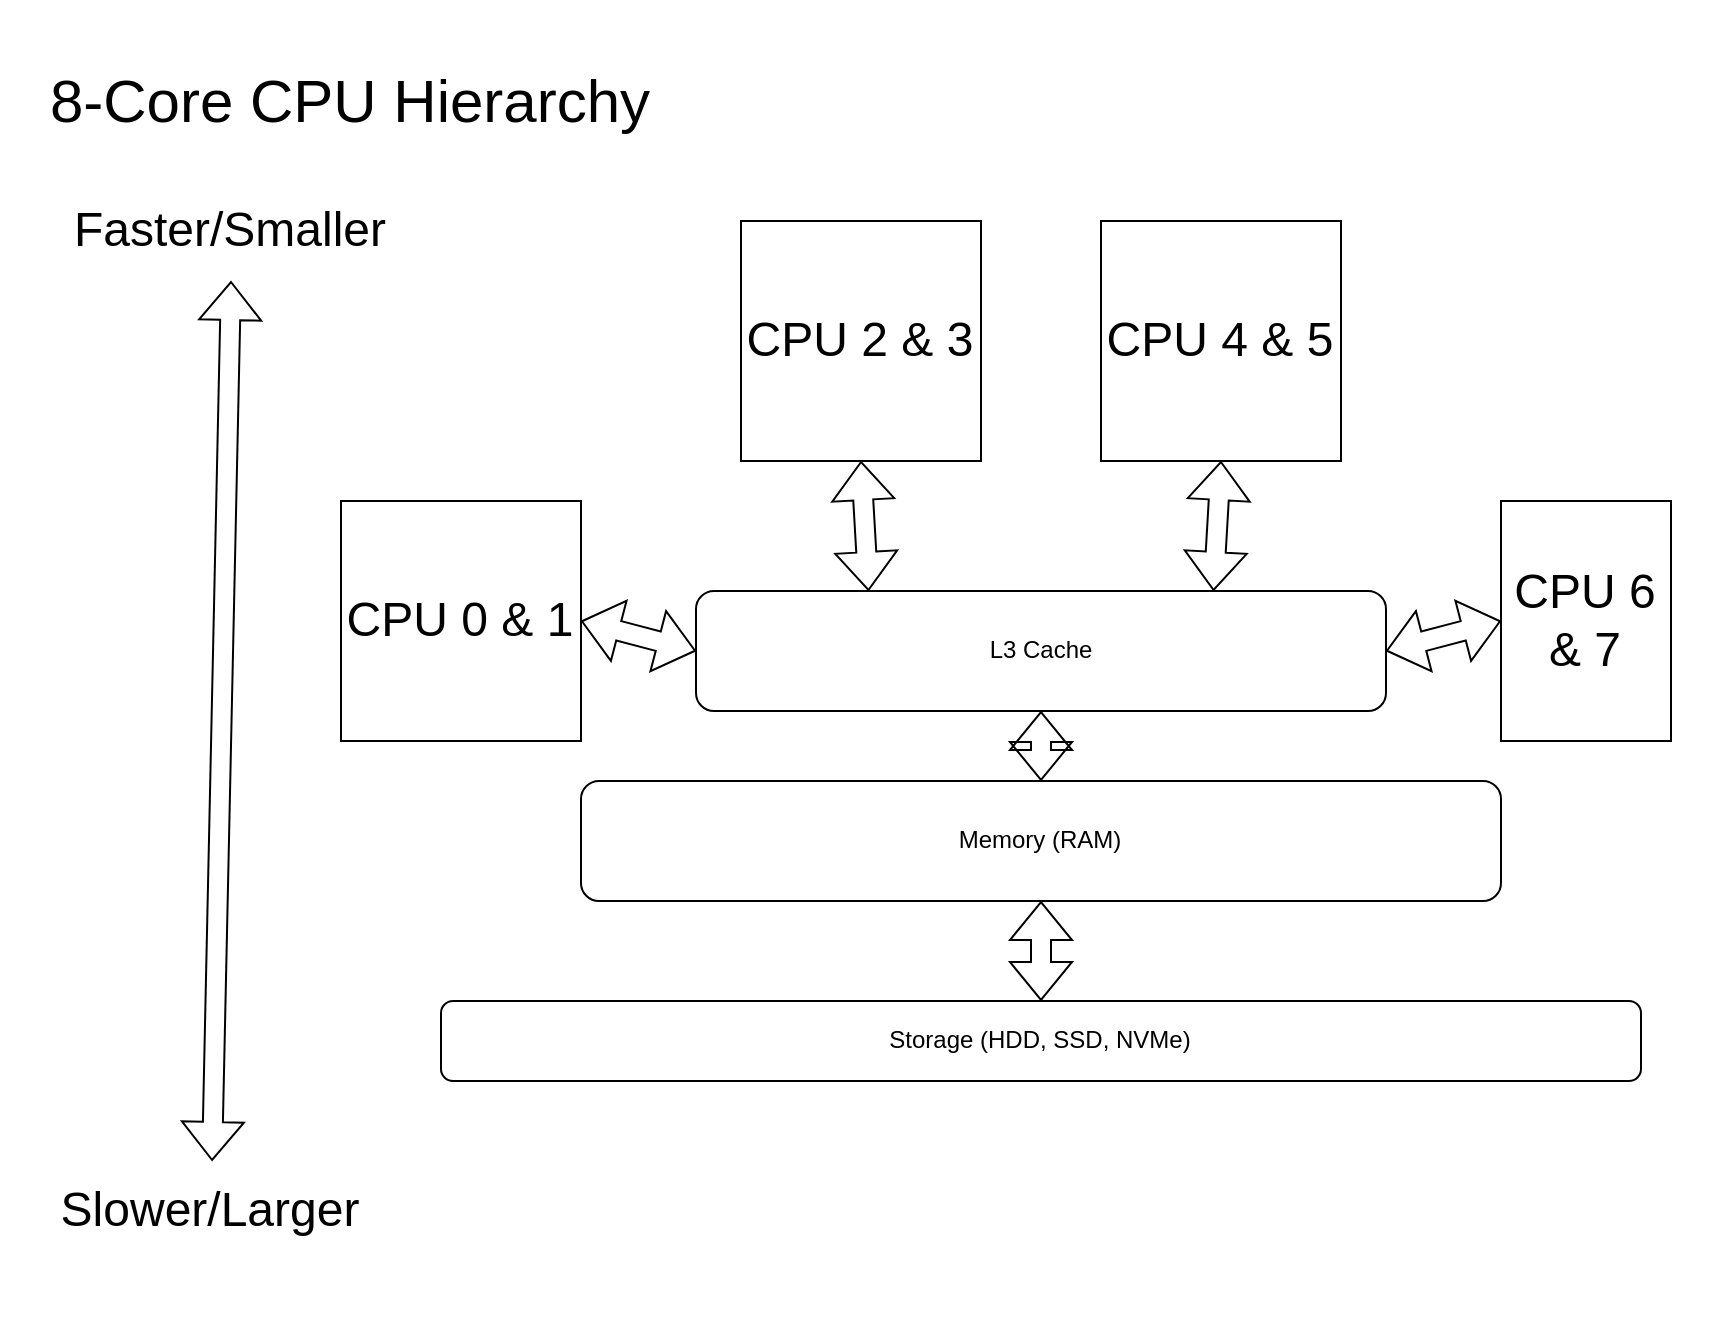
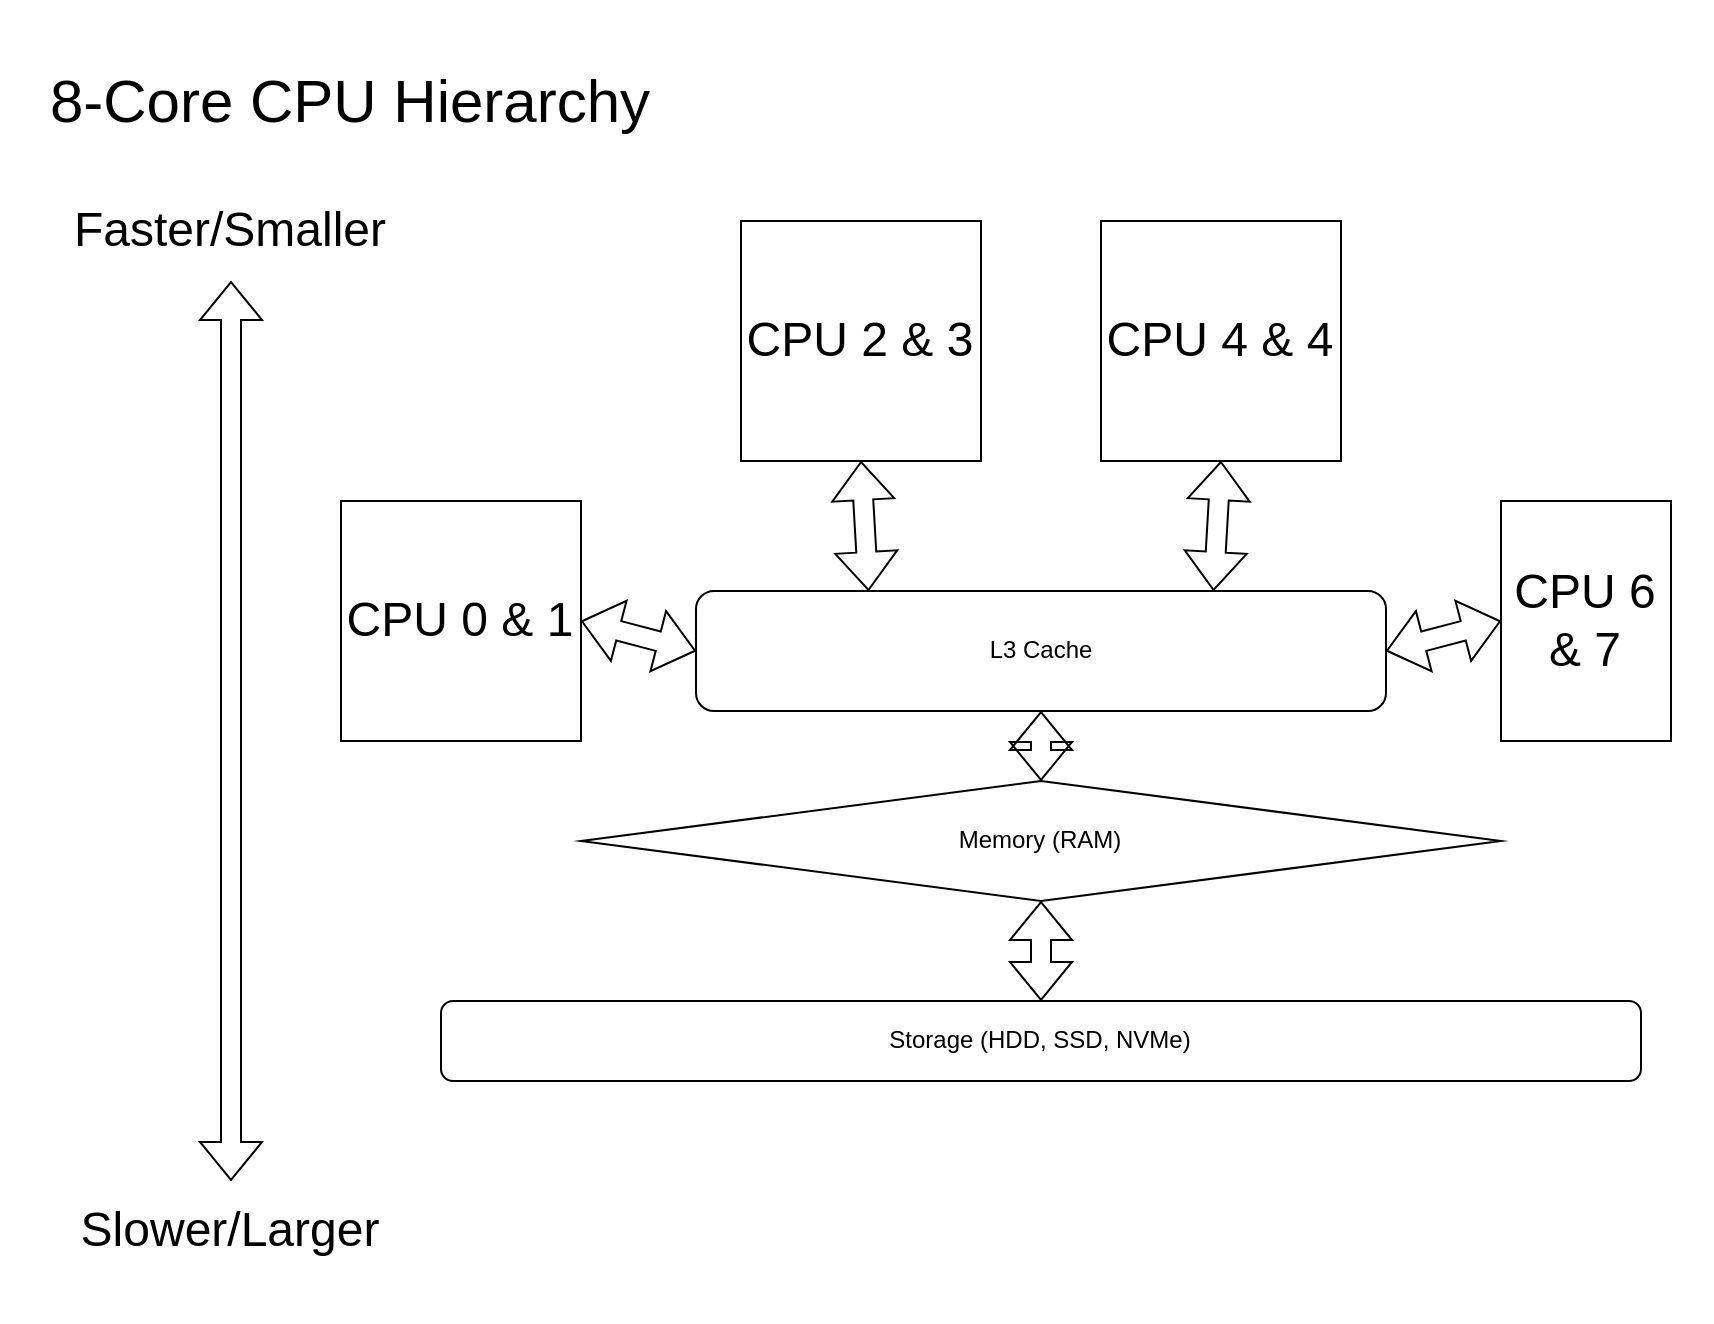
  <mxCell id="0" />
  <mxCell id="1" parent="0" />
  <mxCell id="2" value="L3 Cache" style="rounded=1;whiteSpace=wrap;html=1;" parent="1" vertex="1"><mxGeometry x="347.5" y="295" width="345" height="60" as="geometry" /></mxCell>
- <mxCell id="3" value="Memory (RAM)" style="rounded=1;whiteSpace=wrap;html=1;" parent="1" vertex="1"><mxGeometry x="290" y="390" width="460" height="60" as="geometry" /></mxCell>
+ <mxCell id="3" value="Memory (RAM)" style="rhombus;whiteSpace=wrap;html=1;" parent="1" vertex="1"><mxGeometry x="290" y="390" width="460" height="60" as="geometry" /></mxCell>
  <mxCell id="4" value="Storage (HDD, SSD, NVMe)" style="rounded=1;whiteSpace=wrap;html=1;" parent="1" vertex="1"><mxGeometry x="220" y="500" width="600" height="40" as="geometry" /></mxCell>
  <mxCell id="5" value="&lt;font style=&quot;font-size: 24px;&quot;&gt;Faster/Smaller&lt;/font&gt;" style="text;html=1;strokeColor=none;fillColor=none;align=center;verticalAlign=middle;whiteSpace=wrap;rounded=0;" parent="1" vertex="1"><mxGeometry x="20" y="90" width="190" height="50" as="geometry" /></mxCell>
- <mxCell id="6" value="&lt;font style=&quot;font-size: 24px;&quot;&gt;Slower/Larger&lt;/font&gt;" style="text;html=1;strokeColor=none;fillColor=none;align=center;verticalAlign=middle;whiteSpace=wrap;rounded=0;" parent="1" vertex="1"><mxGeometry x="10" y="580" width="190" height="50" as="geometry" /></mxCell>
+ <mxCell id="6" value="&lt;font style=&quot;font-size: 24px;&quot;&gt;Slower/Larger&lt;/font&gt;" style="text;html=1;strokeColor=none;fillColor=none;align=center;verticalAlign=middle;whiteSpace=wrap;rounded=0;" parent="1" vertex="1"><mxGeometry x="20" y="590" width="190" height="50" as="geometry" /></mxCell>
  <mxCell id="7" value="" style="shape=flexArrow;endArrow=classic;startArrow=classic;html=1;rounded=0;entryX=0.5;entryY=1;entryDx=0;entryDy=0;exitX=0.25;exitY=0;exitDx=0;exitDy=0;" edge="1" parent="1" source="2" target="12"><mxGeometry width="100" height="100" relative="1" as="geometry"><mxPoint x="464.5" y="330" as="sourcePoint" /><mxPoint x="520" y="230" as="targetPoint" /></mxGeometry></mxCell>
  <mxCell id="8" value="" style="shape=flexArrow;endArrow=classic;startArrow=classic;html=1;rounded=0;entryX=0.5;entryY=1;entryDx=0;entryDy=0;exitX=0.5;exitY=0;exitDx=0;exitDy=0;" edge="1" parent="1" source="3" target="2"><mxGeometry width="100" height="100" relative="1" as="geometry"><mxPoint x="529.5" y="290" as="sourcePoint" /><mxPoint x="529.5" y="240" as="targetPoint" /></mxGeometry></mxCell>
  <mxCell id="9" value="" style="shape=flexArrow;endArrow=classic;startArrow=classic;html=1;rounded=0;entryX=0.5;entryY=1;entryDx=0;entryDy=0;" edge="1" parent="1" source="4" target="3"><mxGeometry width="100" height="100" relative="1" as="geometry"><mxPoint x="530.5" y="400" as="sourcePoint" /><mxPoint x="530.5" y="350" as="targetPoint" /></mxGeometry></mxCell>
  <mxCell id="10" value="" style="shape=flexArrow;endArrow=classic;startArrow=classic;html=1;rounded=0;entryX=0.5;entryY=1;entryDx=0;entryDy=0;" edge="1" parent="1" source="6" target="5"><mxGeometry width="100" height="100" relative="1" as="geometry"><mxPoint x="120" y="380" as="sourcePoint" /><mxPoint x="220" y="280" as="targetPoint" /></mxGeometry></mxCell>
  <mxCell id="11" value="&lt;font style=&quot;font-size: 30px;&quot;&gt;8-Core CPU Hierarchy&lt;br&gt;&lt;/font&gt;" style="text;html=1;strokeColor=none;fillColor=none;align=center;verticalAlign=middle;whiteSpace=wrap;rounded=0;" vertex="1" parent="1"><mxGeometry x="20" y="20" width="310" height="60" as="geometry" /></mxCell>
  <mxCell id="12" value="&lt;font style=&quot;font-size: 24px;&quot;&gt;CPU 2 &amp;amp; 3&lt;br&gt;&lt;/font&gt;" style="whiteSpace=wrap;html=1;aspect=fixed;" vertex="1" parent="1"><mxGeometry x="370" y="110" width="120" height="120" as="geometry" /></mxCell>
- <mxCell id="13" value="&lt;font style=&quot;font-size: 24px;&quot;&gt;CPU 4 &amp;amp; 5&lt;br&gt;&lt;/font&gt;" style="whiteSpace=wrap;html=1;aspect=fixed;" vertex="1" parent="1"><mxGeometry x="550" y="110" width="120" height="120" as="geometry" /></mxCell>
+ <mxCell id="13" value="&lt;font style=&quot;font-size: 24px;&quot;&gt;CPU 4 &amp;amp; 4&lt;br&gt;&lt;/font&gt;" style="whiteSpace=wrap;html=1;aspect=fixed;" vertex="1" parent="1"><mxGeometry x="550" y="110" width="120" height="120" as="geometry" /></mxCell>
  <mxCell id="14" value="" style="shape=flexArrow;endArrow=classic;startArrow=classic;html=1;rounded=0;exitX=0.75;exitY=0;exitDx=0;exitDy=0;entryX=0.5;entryY=1;entryDx=0;entryDy=0;" edge="1" parent="1" source="2" target="13"><mxGeometry width="100" height="100" relative="1" as="geometry"><mxPoint x="664" y="280" as="sourcePoint" /><mxPoint x="620" y="230" as="targetPoint" /></mxGeometry></mxCell>
  <mxCell id="15" value="&lt;font style=&quot;font-size: 24px;&quot;&gt;CPU 0 &amp;amp; 1&lt;/font&gt;" style="whiteSpace=wrap;html=1;aspect=fixed;" vertex="1" parent="1"><mxGeometry x="170" y="250" width="120" height="120" as="geometry" /></mxCell>
  <mxCell id="16" value="&lt;font style=&quot;font-size: 24px;&quot;&gt;CPU 6 &amp;amp; 7&lt;br&gt;&lt;/font&gt;" style="whiteSpace=wrap;html=1;aspect=fixed;" vertex="1" parent="1"><mxGeometry x="750" y="250" width="85" height="120" as="geometry" /></mxCell>
  <mxCell id="17" value="" style="shape=flexArrow;endArrow=classic;startArrow=classic;html=1;rounded=0;entryX=1;entryY=0.5;entryDx=0;entryDy=0;exitX=0;exitY=0.5;exitDx=0;exitDy=0;" edge="1" parent="1" source="2" target="15"><mxGeometry width="100" height="100" relative="1" as="geometry"><mxPoint x="444" y="290" as="sourcePoint" /><mxPoint x="440" y="240" as="targetPoint" /></mxGeometry></mxCell>
  <mxCell id="18" value="" style="shape=flexArrow;endArrow=classic;startArrow=classic;html=1;rounded=0;entryX=1;entryY=0.5;entryDx=0;entryDy=0;exitX=0;exitY=0.5;exitDx=0;exitDy=0;" edge="1" parent="1" source="16" target="2"><mxGeometry width="100" height="100" relative="1" as="geometry"><mxPoint x="358" y="320" as="sourcePoint" /><mxPoint x="300" y="320" as="targetPoint" /></mxGeometry></mxCell>
